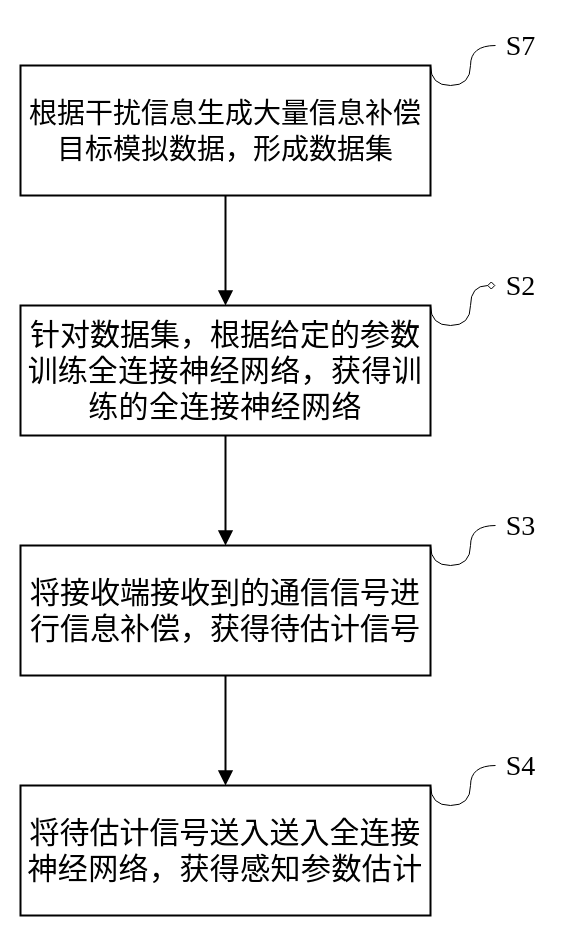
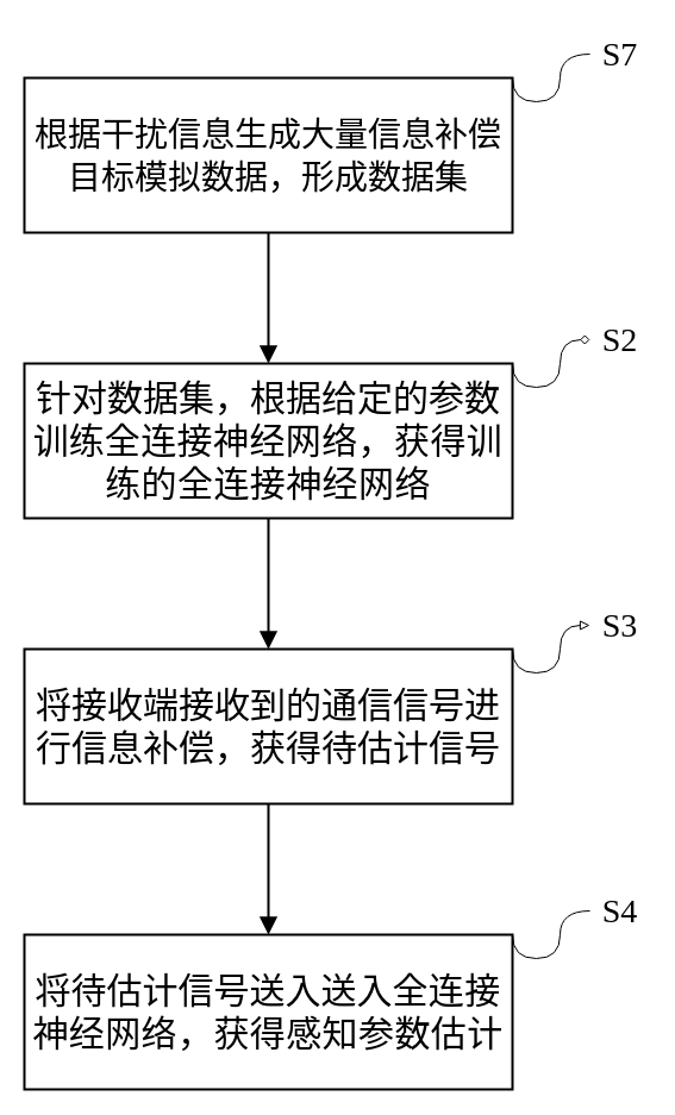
  <mxCell id="0" />
  <mxCell id="1" parent="0" />
  <mxCell id="2" value="" style="group" vertex="1" connectable="0" parent="1"><mxGeometry x="20" y="20" width="525" height="175" as="geometry" /></mxCell>
  <mxCell id="3" value="&lt;font style=&quot;font-size: 28px;&quot;&gt;根据干扰信息生成大量信息补偿目标模拟数据，形成数据集&lt;/font&gt;" style="rounded=0;whiteSpace=wrap;html=1;fontFamily=宋体;fontSize=30;strokeWidth=2;" vertex="1" parent="2"><mxGeometry y="45" width="410" height="130" as="geometry" /></mxCell>
  <mxCell id="4" value="S7" style="text;html=1;align=center;verticalAlign=middle;resizable=0;points=[];autosize=1;strokeColor=none;fillColor=none;fontSize=28;fontFamily=宋体;" vertex="1" parent="2"><mxGeometry x="475" width="50" height="50" as="geometry" /></mxCell>
  <mxCell id="5" style="edgeStyle=orthogonalEdgeStyle;orthogonalLoop=1;jettySize=auto;html=1;exitX=1;exitY=0;exitDx=0;exitDy=0;fontFamily=宋体;fontSize=28;curved=1;endArrow=none;endFill=0;" edge="1" parent="2" source="3" target="4"><mxGeometry relative="1" as="geometry"><Array as="points"><mxPoint x="410" y="65" /><mxPoint x="450" y="65" /><mxPoint x="450" y="25" /></Array></mxGeometry></mxCell>
  <mxCell id="6" value="" style="group" vertex="1" connectable="0" parent="1"><mxGeometry x="20" y="260" width="525" height="175" as="geometry" /></mxCell>
  <mxCell id="7" value="&lt;font style=&quot;font-size: 30px;&quot;&gt;针对数据集，根据给定的参数训练&lt;span style=&quot;letter-spacing: 0.3pt;&quot;&gt;全连接神经网络，获得训练的全连接神经网络&lt;/span&gt;&lt;/font&gt;" style="rounded=0;whiteSpace=wrap;html=1;fontFamily=宋体;fontSize=30;strokeWidth=2;" vertex="1" parent="6"><mxGeometry y="45" width="410" height="130" as="geometry" /></mxCell>
  <mxCell id="8" value="S2" style="text;html=1;align=center;verticalAlign=middle;resizable=0;points=[];autosize=1;strokeColor=none;fillColor=none;fontSize=28;fontFamily=宋体;" vertex="1" parent="6"><mxGeometry x="475" width="50" height="50" as="geometry" /></mxCell>
  <mxCell id="9" style="edgeStyle=orthogonalEdgeStyle;orthogonalLoop=1;jettySize=auto;html=1;exitX=1;exitY=0;exitDx=0;exitDy=0;fontFamily=宋体;fontSize=28;curved=1;endArrow=diamond;endFill=0;" edge="1" parent="6" source="7" target="8"><mxGeometry relative="1" as="geometry"><Array as="points"><mxPoint x="410" y="65" /><mxPoint x="450" y="65" /><mxPoint x="450" y="25" /></Array></mxGeometry></mxCell>
  <mxCell id="10" value="" style="group" vertex="1" connectable="0" parent="1"><mxGeometry x="20" y="500" width="525" height="175" as="geometry" /></mxCell>
  <mxCell id="11" value="将接收端接收到的通信信号进行信息补偿，获得待估计信号" style="rounded=0;whiteSpace=wrap;html=1;fontFamily=宋体;fontSize=30;strokeWidth=2;" vertex="1" parent="10"><mxGeometry y="45" width="410" height="130" as="geometry" /></mxCell>
  <mxCell id="12" value="S3" style="text;html=1;align=center;verticalAlign=middle;resizable=0;points=[];autosize=1;strokeColor=none;fillColor=none;fontSize=28;fontFamily=宋体;" vertex="1" parent="10"><mxGeometry x="475" width="50" height="50" as="geometry" /></mxCell>
- <mxCell id="13" style="edgeStyle=orthogonalEdgeStyle;orthogonalLoop=1;jettySize=auto;html=1;exitX=1;exitY=0;exitDx=0;exitDy=0;fontFamily=宋体;fontSize=28;curved=1;endArrow=none;endFill=0;" edge="1" parent="10" source="11" target="12"><mxGeometry relative="1" as="geometry"><Array as="points"><mxPoint x="410" y="65" /><mxPoint x="450" y="65" /><mxPoint x="450" y="25" /></Array></mxGeometry></mxCell>
+ <mxCell id="13" style="edgeStyle=orthogonalEdgeStyle;orthogonalLoop=1;jettySize=auto;html=1;exitX=1;exitY=0;exitDx=0;exitDy=0;fontFamily=宋体;fontSize=28;curved=1;endArrow=block;endFill=0;" edge="1" parent="10" source="11" target="12"><mxGeometry relative="1" as="geometry"><Array as="points"><mxPoint x="410" y="65" /><mxPoint x="450" y="65" /><mxPoint x="450" y="25" /></Array></mxGeometry></mxCell>
  <mxCell id="14" value="" style="group" vertex="1" connectable="0" parent="1"><mxGeometry x="20" y="740" width="525" height="175" as="geometry" /></mxCell>
  <mxCell id="15" value="&lt;font style=&quot;font-size: 30px;&quot;&gt;将待估计信号送入送入&lt;span style=&quot;letter-spacing: 0.3pt;&quot;&gt;全连接神经网络，获得感知参数估计&lt;/span&gt;&lt;/font&gt;" style="rounded=0;whiteSpace=wrap;html=1;fontFamily=宋体;fontSize=30;strokeWidth=2;" vertex="1" parent="14"><mxGeometry y="45" width="410" height="130" as="geometry" /></mxCell>
  <mxCell id="16" value="S4" style="text;html=1;align=center;verticalAlign=middle;resizable=0;points=[];autosize=1;strokeColor=none;fillColor=none;fontSize=28;fontFamily=宋体;" vertex="1" parent="14"><mxGeometry x="475" width="50" height="50" as="geometry" /></mxCell>
  <mxCell id="17" style="edgeStyle=orthogonalEdgeStyle;orthogonalLoop=1;jettySize=auto;html=1;exitX=1;exitY=0;exitDx=0;exitDy=0;fontFamily=宋体;fontSize=28;curved=1;endArrow=none;endFill=0;" edge="1" parent="14" source="15" target="16"><mxGeometry relative="1" as="geometry"><Array as="points"><mxPoint x="410" y="65" /><mxPoint x="450" y="65" /><mxPoint x="450" y="25" /></Array></mxGeometry></mxCell>
  <mxCell id="18" style="edgeStyle=orthogonalEdgeStyle;curved=1;orthogonalLoop=1;jettySize=auto;html=1;exitX=0.5;exitY=1;exitDx=0;exitDy=0;entryX=0.5;entryY=0;entryDx=0;entryDy=0;fontFamily=宋体;fontSize=28;endArrow=block;endFill=1;strokeWidth=2;endSize=10;" edge="1" parent="1" source="3" target="7"><mxGeometry relative="1" as="geometry" /></mxCell>
  <mxCell id="19" style="edgeStyle=orthogonalEdgeStyle;curved=1;orthogonalLoop=1;jettySize=auto;html=1;exitX=0.5;exitY=1;exitDx=0;exitDy=0;entryX=0.5;entryY=0;entryDx=0;entryDy=0;strokeWidth=2;fontFamily=宋体;fontSize=28;endArrow=block;endFill=1;endSize=10;" edge="1" parent="1" source="7" target="11"><mxGeometry relative="1" as="geometry" /></mxCell>
  <mxCell id="20" style="edgeStyle=orthogonalEdgeStyle;curved=1;orthogonalLoop=1;jettySize=auto;html=1;exitX=0.5;exitY=1;exitDx=0;exitDy=0;entryX=0.5;entryY=0;entryDx=0;entryDy=0;strokeWidth=2;fontFamily=宋体;fontSize=28;endArrow=block;endFill=1;endSize=10;" edge="1" parent="1" source="11" target="15"><mxGeometry relative="1" as="geometry" /></mxCell>
